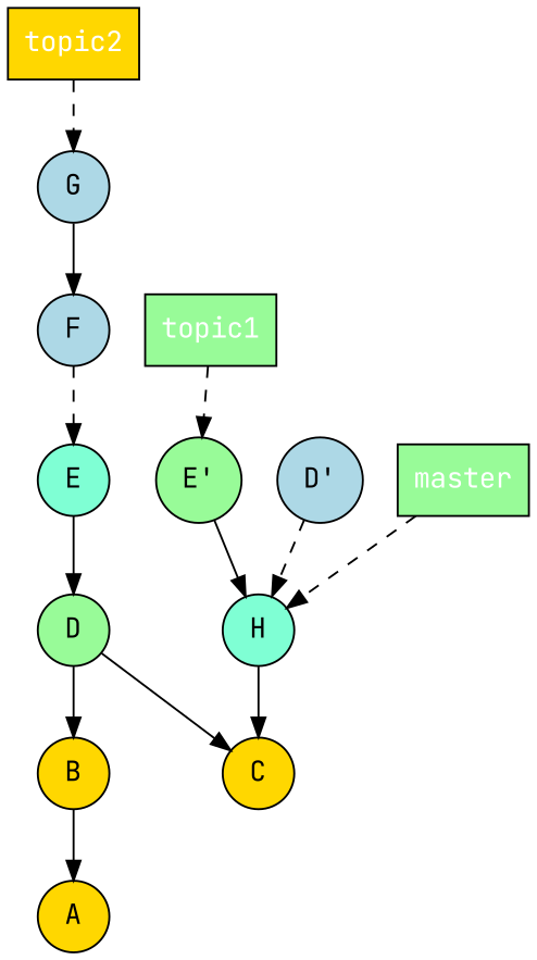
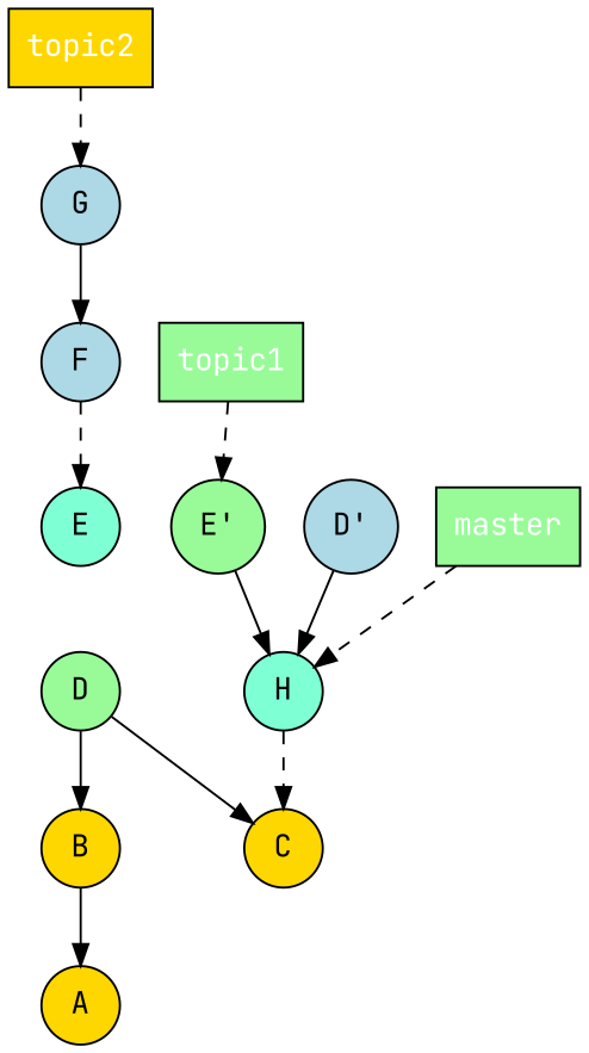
  digraph {
    fontname="JetBrains Mono"
    rankdir=TB
    node [fillcolor=gold fontname="JetBrains Mono" group=master_commits shape=circle style=filled]
    edge [fontname="JetBrains Mono"]
    n1 [fillcolor=aquamarine label=H]
    n2 [label=C]
    n3 [label=B]
    n4 [label=A]
    n5 [fillcolor=palegreen group=topic1_commits label="E'"]
    n6 [fillcolor=lightblue group=topic1_commits label="D'"]
    n7 [fillcolor=lightblue group=topic2_commits label=G]
    n8 [fillcolor=lightblue group=topic2_commits label=F]
    n9 [fillcolor=aquamarine group=topic2_commits label=E]
    n10 [fillcolor=palegreen group=topic2_commits label=D]
    master [color=black fillcolor=palegreen fontcolor=white group=heads shape=box]
    topic1 [color=black fillcolor=palegreen fontcolor=white group=heads shape=box]
    topic2 [color=black fontcolor=white group=heads shape=box]
    subgraph sub_1 {
      n1
      n2
      n3
      n4
    }
    subgraph sub_2 {
      n5
      n6
    }
    subgraph sub_3 {
      n1
      n5
      n7
      master
      topic1
      topic2
    }
    subgraph sub_4 {
      n7
      n8
      n9
      n10
    }
    subgraph sub_5 {
      master
      topic1
      topic2
    }
-   n1 -> n2
+   n1 -> n2 [style=dashed]
    n3 -> n4
    n5 -> n1
-   n6 -> n1 [style=dashed]
+   n6 -> n1
    n7 -> n8
    n8 -> n9 [style=dashed]
-   n9 -> n10
    n10 -> n2
    n10 -> n3
    master -> n1 [style=dashed]
    topic1 -> n5 [style=dashed]
    topic2 -> n7 [style=dashed]
  }
